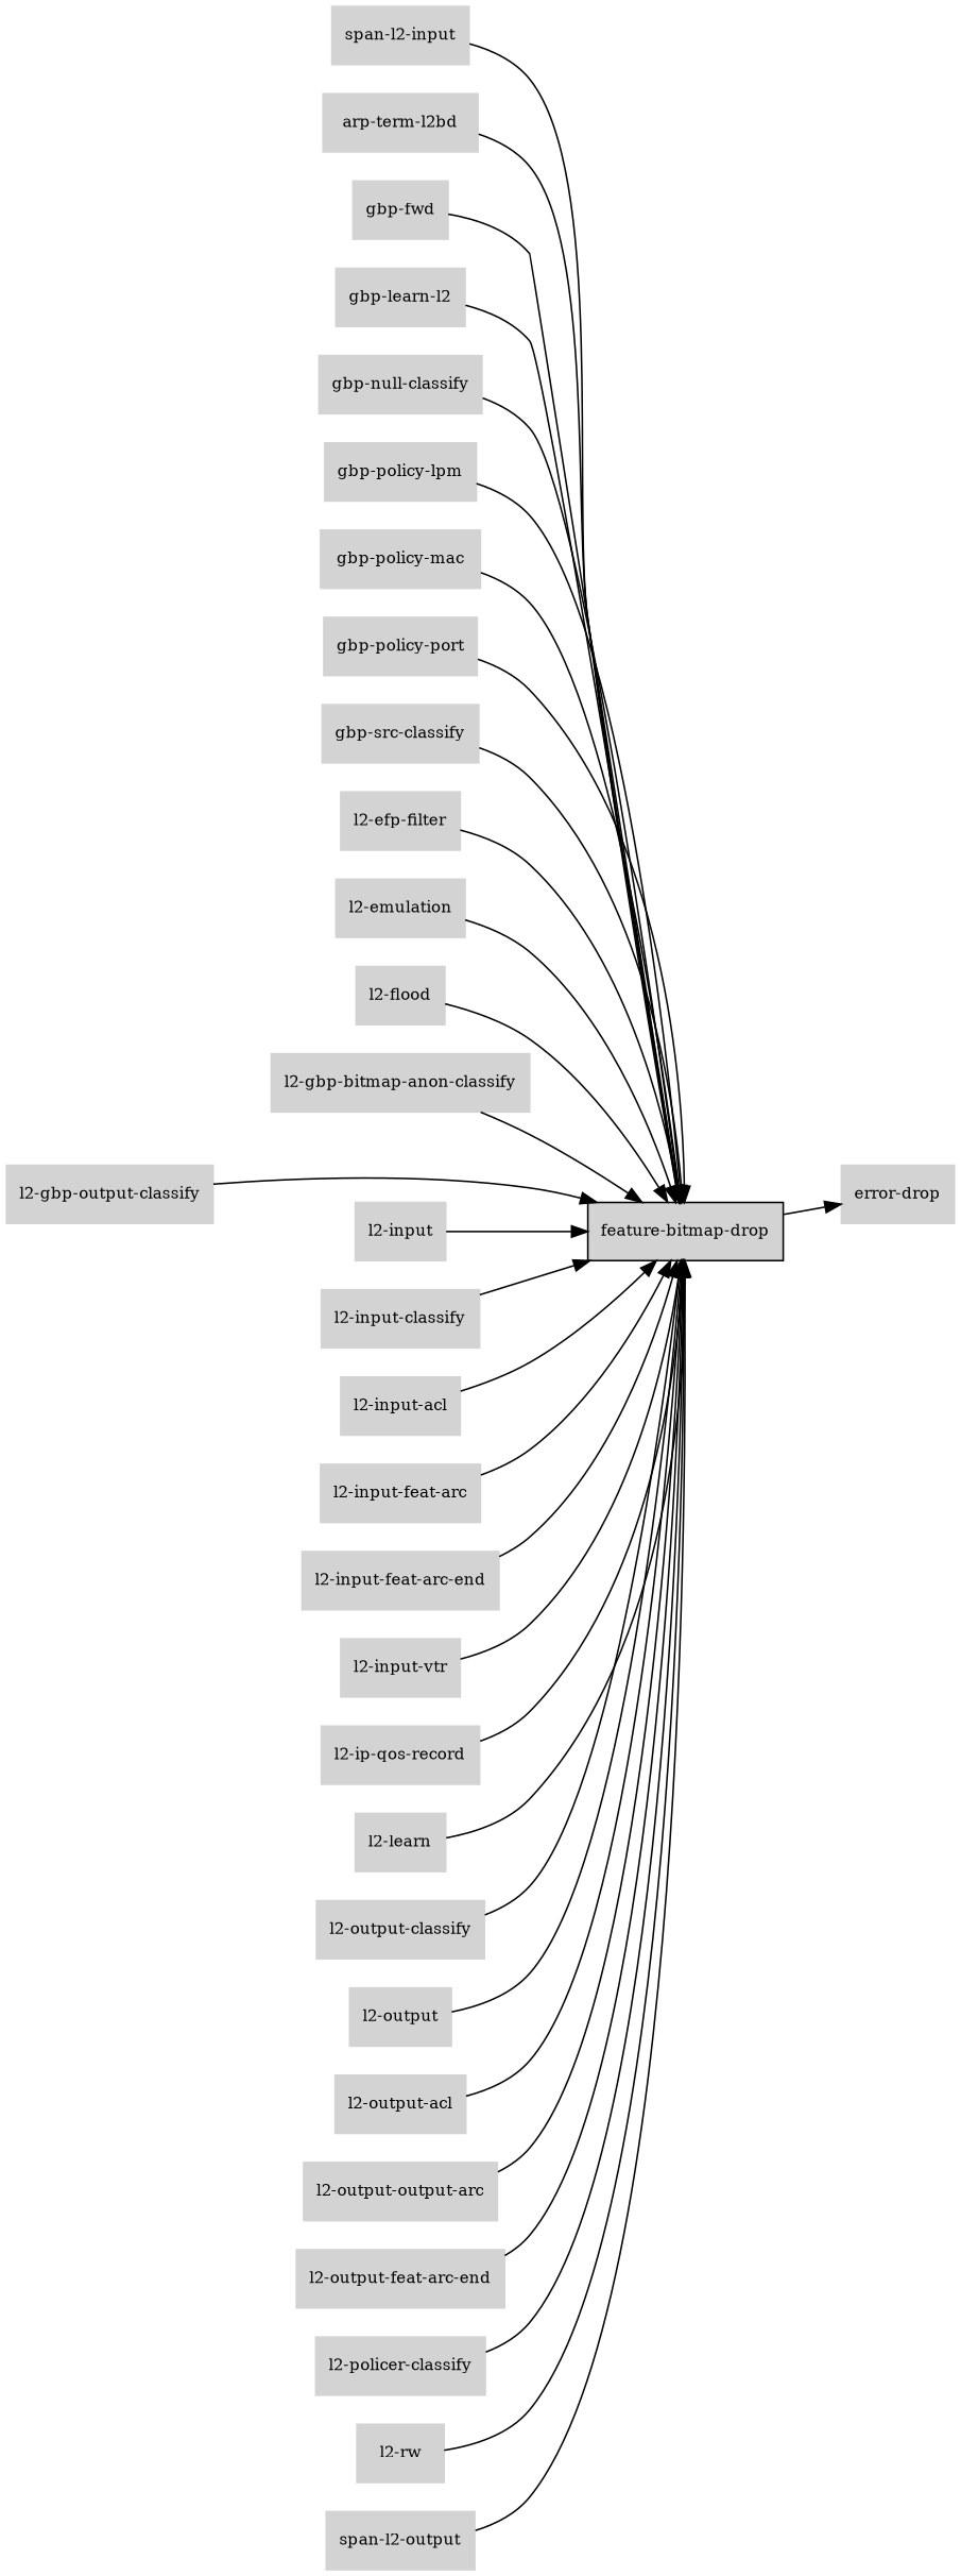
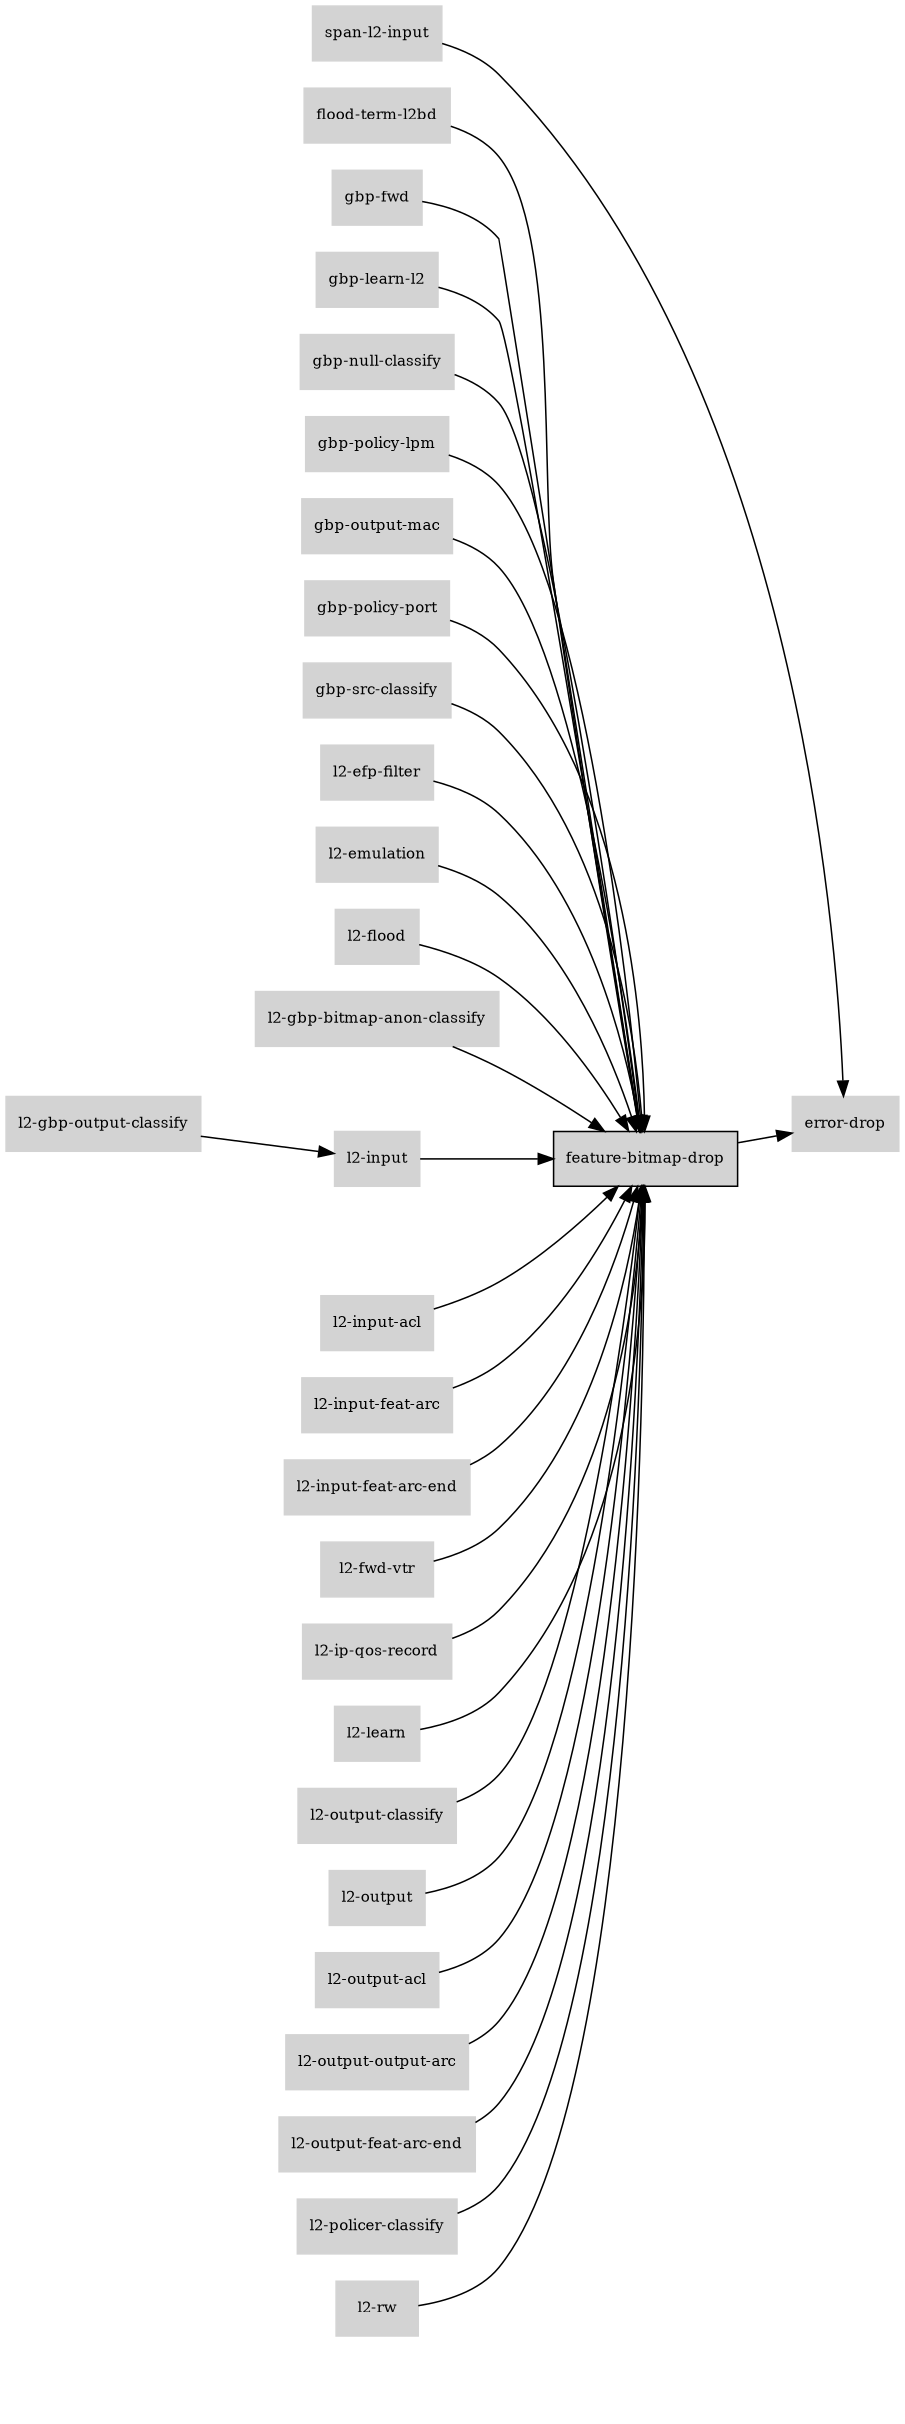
  digraph {
    rankdir=LR
    node [color=lightgray fillcolor=lightgray fontcolor=black fontsize=10 shape=box style=filled]
    edge [fontsize=8]
    "feature-bitmap-drop" [color=black]
    "error-drop"
-   "arp-term-l2bd"
+   "arp-term-l2bd" [label="flood-term-l2bd"]
    "gbp-fwd"
    "gbp-learn-l2"
    "gbp-null-classify"
    "gbp-policy-lpm"
-   "gbp-policy-mac"
+   "gbp-policy-mac" [label="gbp-output-mac"]
    "gbp-policy-port"
    "gbp-src-classify"
    "l2-efp-filter"
    "l2-emulation"
    "l2-flood"
    n14 [label="l2-gbp-bitmap-anon-classify"]
    n15 [label="l2-gbp-output-classify"]
-   "l2-input-classify"
    "l2-input"
    "l2-input-acl"
    "l2-input-feat-arc"
    "l2-input-feat-arc-end"
-   "l2-input-vtr"
+   "l2-input-vtr" [label="l2-fwd-vtr"]
    "l2-ip-qos-record"
    "l2-learn"
    "l2-output-classify"
    "l2-output"
    "l2-output-acl"
    n27 [label="l2-output-output-arc"]
    "l2-output-feat-arc-end"
    "l2-policer-classify"
    "l2-rw"
    "span-l2-input"
-   "span-l2-output"
    "feature-bitmap-drop" -> "error-drop"
    "arp-term-l2bd" -> "feature-bitmap-drop"
    "gbp-fwd" -> "feature-bitmap-drop"
    "gbp-learn-l2" -> "feature-bitmap-drop"
    "gbp-null-classify" -> "feature-bitmap-drop"
    "gbp-policy-lpm" -> "feature-bitmap-drop"
    "gbp-policy-mac" -> "feature-bitmap-drop"
    "gbp-policy-port" -> "feature-bitmap-drop"
    "gbp-src-classify" -> "feature-bitmap-drop"
    "l2-efp-filter" -> "feature-bitmap-drop"
    "l2-emulation" -> "feature-bitmap-drop"
    "l2-flood" -> "feature-bitmap-drop"
    n14 -> "feature-bitmap-drop"
-   n15 -> "feature-bitmap-drop"
-   "l2-input-classify" -> "feature-bitmap-drop"
+   n15 -> "l2-input"
    "l2-input" -> "feature-bitmap-drop"
    "l2-input-acl" -> "feature-bitmap-drop"
    "l2-input-feat-arc" -> "feature-bitmap-drop"
    "l2-input-feat-arc-end" -> "feature-bitmap-drop"
    "l2-input-vtr" -> "feature-bitmap-drop"
    "l2-ip-qos-record" -> "feature-bitmap-drop"
    "l2-learn" -> "feature-bitmap-drop"
    "l2-output-classify" -> "feature-bitmap-drop"
    "l2-output" -> "feature-bitmap-drop"
    "l2-output-acl" -> "feature-bitmap-drop"
    n27 -> "feature-bitmap-drop"
    "l2-output-feat-arc-end" -> "feature-bitmap-drop"
    "l2-policer-classify" -> "feature-bitmap-drop"
    "l2-rw" -> "feature-bitmap-drop"
-   "span-l2-input" -> "feature-bitmap-drop"
-   "span-l2-output" -> "feature-bitmap-drop"
+   "span-l2-input" -> "error-drop"
  }
